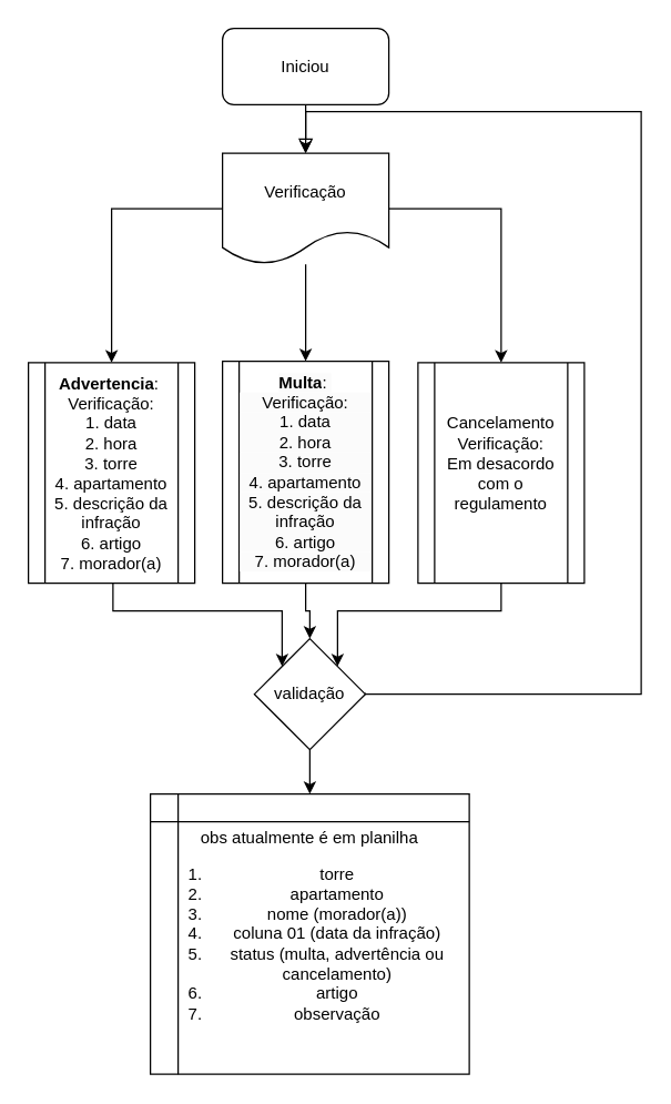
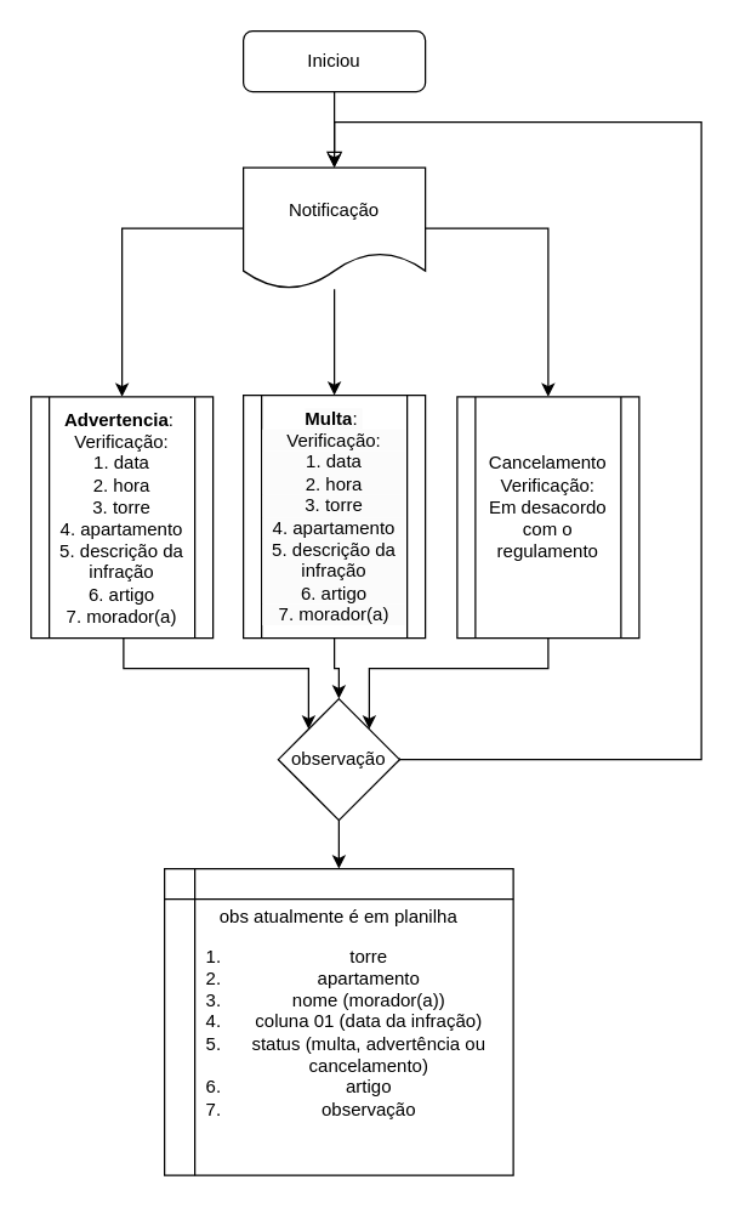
  <mxCell id="0" />
  <mxCell id="1" parent="0" />
  <mxCell id="2" value="" style="rounded=0;html=1;jettySize=auto;orthogonalLoop=1;fontSize=11;endArrow=block;endFill=0;endSize=8;strokeWidth=1;shadow=0;labelBackgroundColor=none;edgeStyle=orthogonalEdgeStyle;" parent="1" source="3" edge="1"><mxGeometry relative="1" as="geometry"><mxPoint x="220" y="110" as="targetPoint" /></mxGeometry></mxCell>
- <mxCell id="3" value="Iniciou" style="rounded=1;whiteSpace=wrap;html=1;fontSize=12;glass=0;strokeWidth=1;shadow=0;" parent="1" vertex="1"><mxGeometry x="160" y="20" width="120" height="55" as="geometry" /></mxCell>
+ <mxCell id="3" value="Iniciou" style="rounded=1;whiteSpace=wrap;html=1;fontSize=12;glass=0;strokeWidth=1;shadow=0;" parent="1" vertex="1"><mxGeometry x="160" y="20" width="120" height="40" as="geometry" /></mxCell>
  <mxCell id="4" value="" style="edgeStyle=orthogonalEdgeStyle;rounded=0;orthogonalLoop=1;jettySize=auto;html=1;entryX=0.5;entryY=0;entryDx=0;entryDy=0;" edge="1" parent="1" source="7" target="9"><mxGeometry relative="1" as="geometry" /></mxCell>
  <mxCell id="5" value="" style="edgeStyle=orthogonalEdgeStyle;rounded=0;orthogonalLoop=1;jettySize=auto;html=1;" edge="1" parent="1" source="7" target="11"><mxGeometry relative="1" as="geometry" /></mxCell>
  <mxCell id="6" style="edgeStyle=orthogonalEdgeStyle;rounded=0;orthogonalLoop=1;jettySize=auto;html=1;entryX=0.5;entryY=0;entryDx=0;entryDy=0;" edge="1" parent="1" source="7" target="13"><mxGeometry relative="1" as="geometry" /></mxCell>
- <mxCell id="7" value="Verificação" style="shape=document;whiteSpace=wrap;html=1;boundedLbl=1;" vertex="1" parent="1"><mxGeometry x="160" y="110" width="120" height="80" as="geometry" /></mxCell>
+ <mxCell id="7" value="Notificação" style="shape=document;whiteSpace=wrap;html=1;boundedLbl=1;" vertex="1" parent="1"><mxGeometry x="160" y="110" width="120" height="80" as="geometry" /></mxCell>
  <mxCell id="8" style="edgeStyle=orthogonalEdgeStyle;rounded=0;orthogonalLoop=1;jettySize=auto;html=1;entryX=0;entryY=0;entryDx=0;entryDy=0;" edge="1" parent="1" source="9" target="16"><mxGeometry relative="1" as="geometry"><Array as="points"><mxPoint x="81" y="440" /><mxPoint x="203" y="440" /></Array></mxGeometry></mxCell>
  <mxCell id="9" value="&lt;b&gt;Advertencia&lt;/b&gt;:&amp;nbsp;&lt;div&gt;Verificação:&lt;/div&gt;&lt;div&gt;1. data&lt;/div&gt;&lt;div&gt;2. hora&lt;/div&gt;&lt;div&gt;3. torre&lt;/div&gt;&lt;div&gt;4. apartamento&lt;/div&gt;&lt;div&gt;5. descrição da infração&lt;/div&gt;&lt;div&gt;6. artigo&lt;/div&gt;&lt;div&gt;7. morador(a)&lt;/div&gt;" style="shape=process;whiteSpace=wrap;html=1;backgroundOutline=1;" vertex="1" parent="1"><mxGeometry x="20" y="261" width="120" height="159" as="geometry" /></mxCell>
  <mxCell id="10" value="" style="edgeStyle=orthogonalEdgeStyle;rounded=0;orthogonalLoop=1;jettySize=auto;html=1;" edge="1" parent="1" source="11" target="16"><mxGeometry relative="1" as="geometry" /></mxCell>
  <mxCell id="11" value="&lt;span style=&quot;color: rgb(0, 0, 0); font-family: Helvetica; font-size: 12px; font-style: normal; font-variant-ligatures: normal; font-variant-caps: normal; letter-spacing: normal; orphans: 2; text-align: center; text-indent: 0px; text-transform: none; widows: 2; word-spacing: 0px; -webkit-text-stroke-width: 0px; white-space: normal; background-color: rgb(251, 251, 251); text-decoration-thickness: initial; text-decoration-style: initial; text-decoration-color: initial; float: none; display: inline !important;&quot;&gt;&lt;b&gt;Multa&lt;/b&gt;&lt;/span&gt;&lt;span style=&quot;color: rgb(0, 0, 0); font-family: Helvetica; font-size: 12px; font-style: normal; font-variant-ligatures: normal; font-variant-caps: normal; font-weight: 400; letter-spacing: normal; orphans: 2; text-align: center; text-indent: 0px; text-transform: none; widows: 2; word-spacing: 0px; -webkit-text-stroke-width: 0px; white-space: normal; background-color: rgb(251, 251, 251); text-decoration-thickness: initial; text-decoration-style: initial; text-decoration-color: initial; display: inline !important; float: none;&quot;&gt;:&amp;nbsp;&lt;br&gt;&lt;/span&gt;&lt;div style=&quot;forced-color-adjust: none; color: rgb(0, 0, 0); font-family: Helvetica; font-size: 12px; font-style: normal; font-variant-ligatures: normal; font-variant-caps: normal; font-weight: 400; letter-spacing: normal; orphans: 2; text-align: center; text-indent: 0px; text-transform: none; widows: 2; word-spacing: 0px; -webkit-text-stroke-width: 0px; white-space: normal; background-color: rgb(251, 251, 251); text-decoration-thickness: initial; text-decoration-style: initial; text-decoration-color: initial;&quot;&gt;&lt;span style=&quot;background-color: initial;&quot;&gt;Verificação&lt;/span&gt;:&lt;/div&gt;&lt;div style=&quot;forced-color-adjust: none; color: rgb(0, 0, 0); font-family: Helvetica; font-size: 12px; font-style: normal; font-variant-ligatures: normal; font-variant-caps: normal; font-weight: 400; letter-spacing: normal; orphans: 2; text-align: center; text-indent: 0px; text-transform: none; widows: 2; word-spacing: 0px; -webkit-text-stroke-width: 0px; white-space: normal; background-color: rgb(251, 251, 251); text-decoration-thickness: initial; text-decoration-style: initial; text-decoration-color: initial;&quot;&gt;1. data&lt;/div&gt;&lt;div style=&quot;forced-color-adjust: none; color: rgb(0, 0, 0); font-family: Helvetica; font-size: 12px; font-style: normal; font-variant-ligatures: normal; font-variant-caps: normal; font-weight: 400; letter-spacing: normal; orphans: 2; text-align: center; text-indent: 0px; text-transform: none; widows: 2; word-spacing: 0px; -webkit-text-stroke-width: 0px; white-space: normal; background-color: rgb(251, 251, 251); text-decoration-thickness: initial; text-decoration-style: initial; text-decoration-color: initial;&quot;&gt;2. hora&lt;/div&gt;&lt;div style=&quot;forced-color-adjust: none; color: rgb(0, 0, 0); font-family: Helvetica; font-size: 12px; font-style: normal; font-variant-ligatures: normal; font-variant-caps: normal; font-weight: 400; letter-spacing: normal; orphans: 2; text-align: center; text-indent: 0px; text-transform: none; widows: 2; word-spacing: 0px; -webkit-text-stroke-width: 0px; white-space: normal; background-color: rgb(251, 251, 251); text-decoration-thickness: initial; text-decoration-style: initial; text-decoration-color: initial;&quot;&gt;3. torre&lt;/div&gt;&lt;div style=&quot;forced-color-adjust: none; color: rgb(0, 0, 0); font-family: Helvetica; font-size: 12px; font-style: normal; font-variant-ligatures: normal; font-variant-caps: normal; font-weight: 400; letter-spacing: normal; orphans: 2; text-align: center; text-indent: 0px; text-transform: none; widows: 2; word-spacing: 0px; -webkit-text-stroke-width: 0px; white-space: normal; background-color: rgb(251, 251, 251); text-decoration-thickness: initial; text-decoration-style: initial; text-decoration-color: initial;&quot;&gt;4. apartamento&lt;/div&gt;&lt;div style=&quot;forced-color-adjust: none; color: rgb(0, 0, 0); font-family: Helvetica; font-size: 12px; font-style: normal; font-variant-ligatures: normal; font-variant-caps: normal; font-weight: 400; letter-spacing: normal; orphans: 2; text-align: center; text-indent: 0px; text-transform: none; widows: 2; word-spacing: 0px; -webkit-text-stroke-width: 0px; white-space: normal; background-color: rgb(251, 251, 251); text-decoration-thickness: initial; text-decoration-style: initial; text-decoration-color: initial;&quot;&gt;5. descrição da infração&lt;/div&gt;&lt;div style=&quot;forced-color-adjust: none; color: rgb(0, 0, 0); font-family: Helvetica; font-size: 12px; font-style: normal; font-variant-ligatures: normal; font-variant-caps: normal; font-weight: 400; letter-spacing: normal; orphans: 2; text-align: center; text-indent: 0px; text-transform: none; widows: 2; word-spacing: 0px; -webkit-text-stroke-width: 0px; white-space: normal; background-color: rgb(251, 251, 251); text-decoration-thickness: initial; text-decoration-style: initial; text-decoration-color: initial;&quot;&gt;6. artigo&lt;/div&gt;&lt;div style=&quot;forced-color-adjust: none; color: rgb(0, 0, 0); font-family: Helvetica; font-size: 12px; font-style: normal; font-variant-ligatures: normal; font-variant-caps: normal; font-weight: 400; letter-spacing: normal; orphans: 2; text-align: center; text-indent: 0px; text-transform: none; widows: 2; word-spacing: 0px; -webkit-text-stroke-width: 0px; white-space: normal; background-color: rgb(251, 251, 251); text-decoration-thickness: initial; text-decoration-style: initial; text-decoration-color: initial;&quot;&gt;7. morador(a)&lt;/div&gt;" style="shape=process;whiteSpace=wrap;html=1;backgroundOutline=1;" vertex="1" parent="1"><mxGeometry x="160" y="260" width="120" height="160" as="geometry" /></mxCell>
  <mxCell id="12" style="edgeStyle=orthogonalEdgeStyle;rounded=0;orthogonalLoop=1;jettySize=auto;html=1;exitX=0.5;exitY=1;exitDx=0;exitDy=0;entryX=1;entryY=0;entryDx=0;entryDy=0;" edge="1" parent="1" source="13" target="16"><mxGeometry relative="1" as="geometry" /></mxCell>
  <mxCell id="13" value="Cancelamento&lt;br&gt;&lt;div&gt;&lt;span style=&quot;background-color: initial;&quot;&gt;Verificação&lt;/span&gt;:&lt;/div&gt;&lt;div&gt;Em desacordo com o regulamento&lt;/div&gt;&lt;div&gt;&lt;br&gt;&lt;/div&gt;" style="shape=process;whiteSpace=wrap;html=1;backgroundOutline=1;" vertex="1" parent="1"><mxGeometry x="301" y="261" width="120" height="159" as="geometry" /></mxCell>
  <mxCell id="14" style="edgeStyle=orthogonalEdgeStyle;rounded=0;orthogonalLoop=1;jettySize=auto;html=1;entryX=0.5;entryY=0;entryDx=0;entryDy=0;" edge="1" parent="1" source="16" target="17"><mxGeometry relative="1" as="geometry" /></mxCell>
  <mxCell id="15" style="edgeStyle=orthogonalEdgeStyle;rounded=0;orthogonalLoop=1;jettySize=auto;html=1;exitX=1;exitY=0.5;exitDx=0;exitDy=0;entryX=0.5;entryY=0;entryDx=0;entryDy=0;" edge="1" parent="1" target="7"><mxGeometry relative="1" as="geometry"><mxPoint x="231" y="80" as="targetPoint" /><mxPoint x="263" y="499" as="sourcePoint" /><Array as="points"><mxPoint x="263" y="500" /><mxPoint x="462" y="500" /><mxPoint x="462" y="80" /><mxPoint x="220" y="80" /></Array></mxGeometry></mxCell>
- <mxCell id="16" value="validação" style="rhombus;whiteSpace=wrap;html=1;" vertex="1" parent="1"><mxGeometry x="183" y="460" width="80" height="80" as="geometry" /></mxCell>
+ <mxCell id="16" value="observação" style="rhombus;whiteSpace=wrap;html=1;" vertex="1" parent="1"><mxGeometry x="183" y="460" width="80" height="80" as="geometry" /></mxCell>
  <mxCell id="17" value="obs atualmente é em planilha&lt;div&gt;&lt;ol&gt;&lt;li&gt;torre&lt;/li&gt;&lt;li&gt;apartamento&lt;/li&gt;&lt;li&gt;nome (morador(a))&lt;/li&gt;&lt;li&gt;coluna 01 (data da infração)&lt;/li&gt;&lt;li&gt;status (multa, advertência ou cancelamento)&lt;/li&gt;&lt;li&gt;artigo&lt;/li&gt;&lt;li&gt;observação&lt;/li&gt;&lt;/ol&gt;&lt;/div&gt;" style="shape=internalStorage;whiteSpace=wrap;html=1;backgroundOutline=1;" vertex="1" parent="1"><mxGeometry x="108" y="572" width="230" height="202" as="geometry" /></mxCell>
